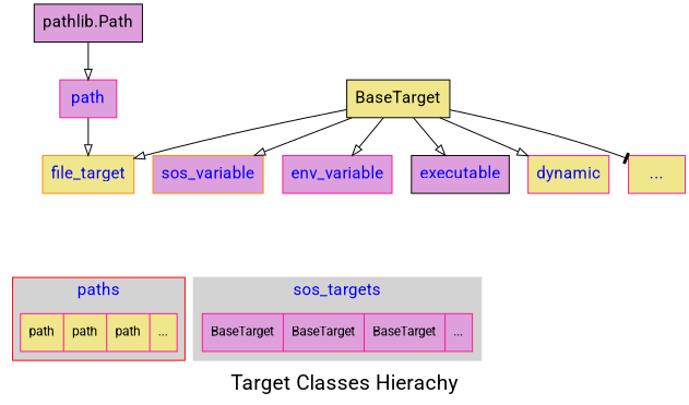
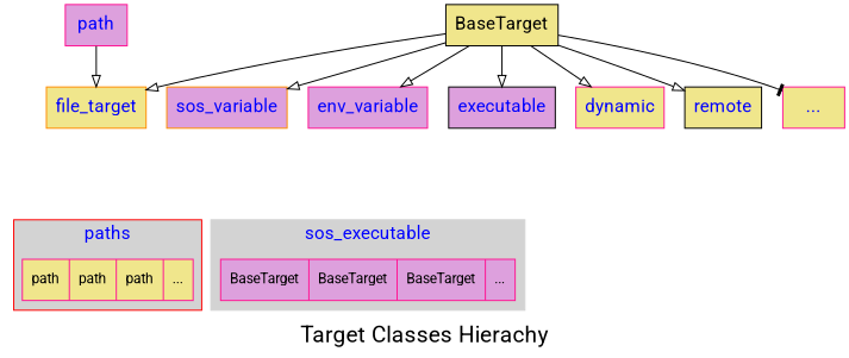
  digraph {
    fontname=Roboto
    fontsize=20
    label="Target Classes Hierachy"
    rankdir=TB
    node [color=deeppink fillcolor=khaki fontcolor=blue fontname=Roboto fontsize=16 shape=box style=filled]
    edge [arrowhead=onormal fontname=Roboto]
    n1 [fontcolor=black fontsize=12 label="<f0>path|<f1>path|<f2>path|<f3>..." shape=record]
    n2 [fillcolor=plum fontcolor=black fontsize=12 label="<f0>BaseTarget|<f1>BaseTarget|<f2>BaseTarget|<f3>..." shape=record]
-   n3 [color=black fillcolor=plum fontcolor=black label="pathlib.Path"]
    n4 [fillcolor=plum label=path]
    n5 [color=darkorange label=file_target]
    BaseTarget [color=black fontcolor=black]
    sos_variable [color=darkorange fillcolor=plum]
    env_variable [fillcolor=plum]
    executable [color=black fillcolor=plum]
    dynamic
+   remote [color=black]
    n12 [label="..."]
    empty [color=lightgray fillcolor=lightgray style=invis]
    empty1 [color=lightgray fillcolor=lightgray style=invis]
    subgraph cluster_1 {
      color=red
      fillcolor=lightgray
      fontcolor=blue
      fontsize=16
      label=paths
      style=filled
      n1
    }
    subgraph cluster_2 {
      color=lightgray
      fillcolor=lightgray
      fontcolor=blue
      fontsize=16
-     label=sos_targets
+     label=sos_executable
      style=filled
      n2
    }
-   n3 -> n4
    n4 -> n5
    BaseTarget -> n5
    BaseTarget -> sos_variable
    BaseTarget -> env_variable
    BaseTarget -> executable
    BaseTarget -> dynamic
+   BaseTarget -> remote
    BaseTarget -> n12 [arrowhead=tee]
    env_variable -> empty [style=invis arrowhead=""]
    empty -> n1 [style=invis arrowhead=""]
    empty -> n2 [style=invis arrowhead=""]
    empty -> empty1 [style=invis arrowhead=""]
  }
